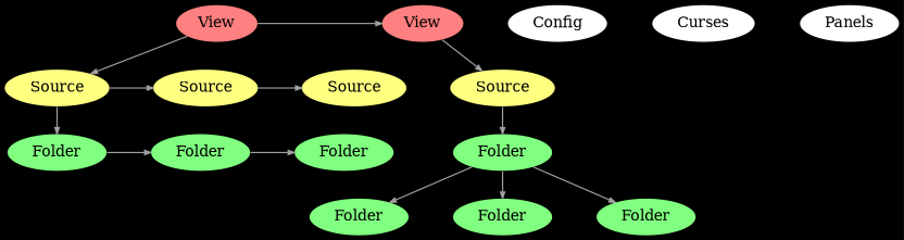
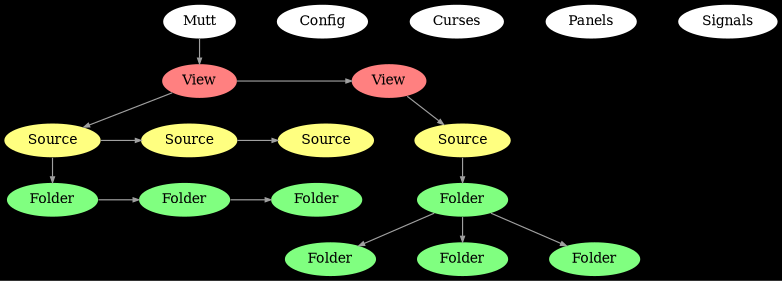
  digraph {
    bgcolor=black
    color=white
    nodesep=0.5
    rankdir=TB
    ranksep=0.3
    node [fillcolor="#80ff80" fontsize=12 penwidth=0.0 style=filled]
    edge [arrowsize=0.5 color="#A0A0A0" penwidth=1.0]
    n1 [fillcolor="#ff8080" height=0.2 label=<View>]
    n2 [fillcolor="#ff8080" height=0.2 label=<View>]
    n3 [fillcolor="#ffff80" height=0.2 label=<Source>]
    n4 [fillcolor="#ffff80" height=0.2 label=<Source>]
    n5 [fillcolor="#ffff80" height=0.2 label=<Source>]
    n6 [height=0.2 label=<Folder>]
    n7 [height=0.2 label=<Folder>]
    n8 [height=0.2 label=<Folder>]
    n9 [fillcolor="#ffff80" height=0.2 label=<Source>]
+   n10 [fillcolor="#ffffff" height=0.2 label=<Mutt>]
    n11 [fillcolor="#ffffff" height=0.2 label=<Config>]
    n12 [fillcolor="#ffffff" height=0.2 label=<Curses>]
    n13 [fillcolor="#ffffff" height=0.2 label=<Panels>]
+   n14 [fillcolor="#ffffff" height=0.2 label=<Signals>]
    n15 [height=0.2 label=<Folder>]
    n16 [height=0.2 label=<Folder>]
    n17 [height=0.2 label=<Folder>]
    n18 [height=0.2 label=<Folder>]
    subgraph sub_1 {
      rank=same
      n1
      n2
    }
    subgraph sub_2 {
      rank=same
      n3
      n4
      n5
    }
    subgraph sub_3 {
      rank=same
      n6
      n7
      n8
    }
    n1 -> n2
    n1 -> n3
    n2 -> n9
    n3 -> n4
    n3 -> n6
    n4 -> n5
    n6 -> n7
    n7 -> n8
    n9 -> n15
+   n10 -> n1
    n15 -> n16
    n15 -> n17
    n15 -> n18
  }
